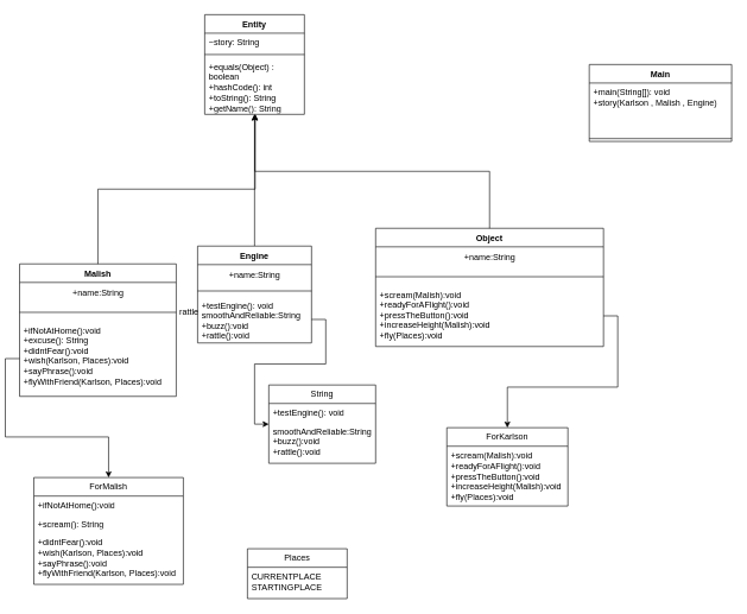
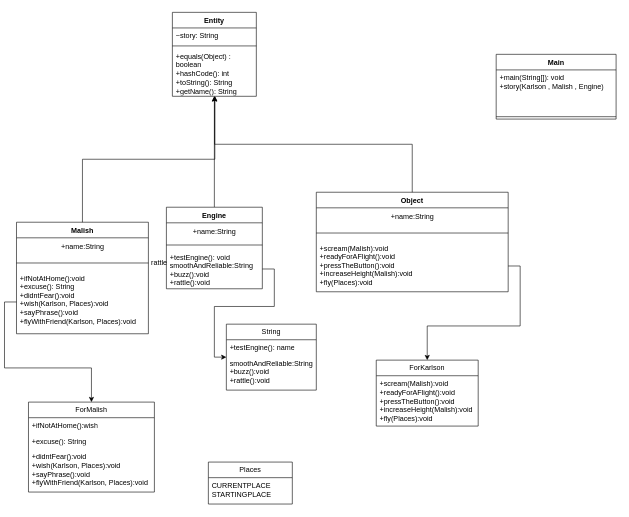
  <mxCell id="0" />
  <mxCell id="1" parent="0" />
  <mxCell id="2" value="Entity" style="swimlane;fontStyle=1;align=center;verticalAlign=top;childLayout=stackLayout;horizontal=1;startSize=26;horizontalStack=0;resizeParent=1;resizeParentMax=0;resizeLast=0;collapsible=1;marginBottom=0;whiteSpace=wrap;html=1;" parent="1" vertex="1"><mxGeometry x="280" y="20" width="140" height="140" as="geometry" /></mxCell>
  <mxCell id="3" value="~story: String" style="text;strokeColor=none;fillColor=none;align=left;verticalAlign=top;spacingLeft=4;spacingRight=4;overflow=hidden;rotatable=0;points=[[0,0.5],[1,0.5]];portConstraint=eastwest;whiteSpace=wrap;html=1;" parent="2" vertex="1"><mxGeometry y="26" width="140" height="26" as="geometry" /></mxCell>
  <mxCell id="4" value="" style="line;strokeWidth=1;fillColor=none;align=left;verticalAlign=middle;spacingTop=-1;spacingLeft=3;spacingRight=3;rotatable=0;labelPosition=right;points=[];portConstraint=eastwest;strokeColor=inherit;" parent="2" vertex="1"><mxGeometry y="52" width="140" height="8" as="geometry" /></mxCell>
  <mxCell id="5" value="+equals(Object) : boolean&lt;br&gt;+hashCode(): int&lt;br&gt;+toString(): String&lt;br&gt;+getName(): String" style="text;strokeColor=none;fillColor=none;align=left;verticalAlign=top;spacingLeft=4;spacingRight=4;overflow=hidden;rotatable=0;points=[[0,0.5],[1,0.5]];portConstraint=eastwest;whiteSpace=wrap;html=1;" parent="2" vertex="1"><mxGeometry y="60" width="140" height="80" as="geometry" /></mxCell>
  <mxCell id="6" value="Malish" style="swimlane;fontStyle=1;align=center;verticalAlign=top;childLayout=stackLayout;horizontal=1;startSize=26;horizontalStack=0;resizeParent=1;resizeParentMax=0;resizeLast=0;collapsible=1;marginBottom=0;whiteSpace=wrap;html=1;" parent="1" vertex="1"><mxGeometry x="20" y="370" width="220" height="186" as="geometry" /></mxCell>
  <mxCell id="7" value="+name:String" style="text;html=1;align=center;verticalAlign=middle;resizable=0;points=[];autosize=1;strokeColor=none;fillColor=none;" vertex="1" parent="6"><mxGeometry y="26" width="220" height="30" as="geometry" /></mxCell>
  <mxCell id="8" value="rattle" style="line;strokeWidth=1;fillColor=none;align=left;verticalAlign=middle;spacingTop=-1;spacingLeft=3;spacingRight=3;rotatable=0;labelPosition=right;points=[];portConstraint=eastwest;strokeColor=inherit;" parent="6" vertex="1"><mxGeometry y="56" width="220" height="24" as="geometry" /></mxCell>
  <mxCell id="9" value="+ifNotAtHome():void&lt;br&gt;+excuse(): String&lt;br&gt;+didntFear():void&lt;br style=&quot;border-color: var(--border-color);&quot;&gt;+wish(Karlson, Places):void&lt;br style=&quot;border-color: var(--border-color);&quot;&gt;+sayPhrase():void&lt;br style=&quot;border-color: var(--border-color);&quot;&gt;+flyWithFriend(Karlson, Places):void" style="text;strokeColor=none;fillColor=none;align=left;verticalAlign=top;spacingLeft=4;spacingRight=4;overflow=hidden;rotatable=0;points=[[0,0.5],[1,0.5]];portConstraint=eastwest;whiteSpace=wrap;html=1;" parent="6" vertex="1"><mxGeometry y="80" width="220" height="106" as="geometry" /></mxCell>
  <mxCell id="10" value="Object" style="swimlane;fontStyle=1;align=center;verticalAlign=top;childLayout=stackLayout;horizontal=1;startSize=26;horizontalStack=0;resizeParent=1;resizeParentMax=0;resizeLast=0;collapsible=1;marginBottom=0;whiteSpace=wrap;html=1;" parent="1" vertex="1"><mxGeometry x="520" y="320" width="320" height="166" as="geometry" /></mxCell>
  <mxCell id="11" value="+name:String" style="text;html=1;align=center;verticalAlign=middle;resizable=0;points=[];autosize=1;strokeColor=none;fillColor=none;" vertex="1" parent="10"><mxGeometry y="26" width="320" height="30" as="geometry" /></mxCell>
  <mxCell id="12" value="" style="line;strokeWidth=1;fillColor=none;align=left;verticalAlign=middle;spacingTop=-1;spacingLeft=3;spacingRight=3;rotatable=0;labelPosition=right;points=[];portConstraint=eastwest;strokeColor=inherit;" parent="10" vertex="1"><mxGeometry y="56" width="320" height="24" as="geometry" /></mxCell>
  <mxCell id="13" value="+scream(Malish):void&lt;br style=&quot;border-color: var(--border-color);&quot;&gt;+readyForAFlight():void&lt;br style=&quot;border-color: var(--border-color);&quot;&gt;+pressTheButton():void&lt;br style=&quot;border-color: var(--border-color);&quot;&gt;+increaseHeight(Malish):void&lt;br style=&quot;border-color: var(--border-color);&quot;&gt;+fly(Places):void" style="text;strokeColor=none;fillColor=none;align=left;verticalAlign=top;spacingLeft=4;spacingRight=4;overflow=hidden;rotatable=0;points=[[0,0.5],[1,0.5]];portConstraint=eastwest;whiteSpace=wrap;html=1;" parent="10" vertex="1"><mxGeometry y="80" width="320" height="86" as="geometry" /></mxCell>
  <mxCell id="14" value="String" style="swimlane;fontStyle=0;childLayout=stackLayout;horizontal=1;startSize=26;fillColor=none;horizontalStack=0;resizeParent=1;resizeParentMax=0;resizeLast=0;collapsible=1;marginBottom=0;whiteSpace=wrap;html=1;" parent="1" vertex="1"><mxGeometry x="370" y="540" width="150" height="110" as="geometry" /></mxCell>
- <mxCell id="15" value="+testEngine(): void" style="text;strokeColor=none;fillColor=none;align=left;verticalAlign=top;spacingLeft=4;spacingRight=4;overflow=hidden;rotatable=0;points=[[0,0.5],[1,0.5]];portConstraint=eastwest;whiteSpace=wrap;html=1;" parent="14" vertex="1"><mxGeometry y="26" width="150" height="26" as="geometry" /></mxCell>
+ <mxCell id="15" value="+testEngine(): name" style="text;strokeColor=none;fillColor=none;align=left;verticalAlign=top;spacingLeft=4;spacingRight=4;overflow=hidden;rotatable=0;points=[[0,0.5],[1,0.5]];portConstraint=eastwest;whiteSpace=wrap;html=1;" parent="14" vertex="1"><mxGeometry y="26" width="150" height="26" as="geometry" /></mxCell>
  <mxCell id="16" value="smoothAndReliable:String&lt;br&gt;+buzz():void&lt;br&gt;+rattle():void" style="text;strokeColor=none;fillColor=none;align=left;verticalAlign=top;spacingLeft=4;spacingRight=4;overflow=hidden;rotatable=0;points=[[0,0.5],[1,0.5]];portConstraint=eastwest;whiteSpace=wrap;html=1;" parent="14" vertex="1"><mxGeometry y="52" width="150" height="58" as="geometry" /></mxCell>
  <mxCell id="17" value="Places" style="swimlane;fontStyle=0;childLayout=stackLayout;horizontal=1;startSize=26;fillColor=none;horizontalStack=0;resizeParent=1;resizeParentMax=0;resizeLast=0;collapsible=1;marginBottom=0;whiteSpace=wrap;html=1;" parent="1" vertex="1"><mxGeometry x="340" y="770" width="140" height="70" as="geometry" /></mxCell>
  <mxCell id="18" value="CURRENTPLACE&lt;br&gt;STARTINGPLACE" style="text;strokeColor=none;fillColor=none;align=left;verticalAlign=top;spacingLeft=4;spacingRight=4;overflow=hidden;rotatable=0;points=[[0,0.5],[1,0.5]];portConstraint=eastwest;whiteSpace=wrap;html=1;" parent="17" vertex="1"><mxGeometry y="26" width="140" height="44" as="geometry" /></mxCell>
  <mxCell id="19" style="edgeStyle=orthogonalEdgeStyle;rounded=0;orthogonalLoop=1;jettySize=auto;html=1;exitX=1;exitY=0.5;exitDx=0;exitDy=0;entryX=0;entryY=0.5;entryDx=0;entryDy=0;" parent="1" source="33" target="14" edge="1"><mxGeometry relative="1" as="geometry" /></mxCell>
  <mxCell id="20" style="edgeStyle=orthogonalEdgeStyle;rounded=0;orthogonalLoop=1;jettySize=auto;html=1;exitX=0.5;exitY=0;exitDx=0;exitDy=0;entryX=0.5;entryY=1;entryDx=0;entryDy=0;entryPerimeter=0;" parent="1" source="30" target="5" edge="1"><mxGeometry relative="1" as="geometry" /></mxCell>
  <mxCell id="21" style="edgeStyle=orthogonalEdgeStyle;rounded=0;orthogonalLoop=1;jettySize=auto;html=1;exitX=0.5;exitY=0;exitDx=0;exitDy=0;entryX=0.506;entryY=1;entryDx=0;entryDy=0;entryPerimeter=0;" parent="1" source="6" target="5" edge="1"><mxGeometry relative="1" as="geometry" /></mxCell>
  <mxCell id="22" style="edgeStyle=orthogonalEdgeStyle;rounded=0;orthogonalLoop=1;jettySize=auto;html=1;exitX=0.5;exitY=0;exitDx=0;exitDy=0;entryX=0.503;entryY=0.993;entryDx=0;entryDy=0;entryPerimeter=0;" parent="1" source="10" target="5" edge="1"><mxGeometry relative="1" as="geometry" /></mxCell>
  <mxCell id="23" value="ForMalish" style="swimlane;fontStyle=0;childLayout=stackLayout;horizontal=1;startSize=26;fillColor=none;horizontalStack=0;resizeParent=1;resizeParentMax=0;resizeLast=0;collapsible=1;marginBottom=0;whiteSpace=wrap;html=1;" parent="1" vertex="1"><mxGeometry x="40" y="670" width="210" height="150" as="geometry" /></mxCell>
- <mxCell id="24" value="+ifNotAtHome():void" style="text;strokeColor=none;fillColor=none;align=left;verticalAlign=top;spacingLeft=4;spacingRight=4;overflow=hidden;rotatable=0;points=[[0,0.5],[1,0.5]];portConstraint=eastwest;whiteSpace=wrap;html=1;" parent="23" vertex="1"><mxGeometry y="26" width="210" height="26" as="geometry" /></mxCell>
- <mxCell id="25" value="+scream(): String" style="text;strokeColor=none;fillColor=none;align=left;verticalAlign=top;spacingLeft=4;spacingRight=4;overflow=hidden;rotatable=0;points=[[0,0.5],[1,0.5]];portConstraint=eastwest;whiteSpace=wrap;html=1;" parent="23" vertex="1"><mxGeometry y="52" width="210" height="26" as="geometry" /></mxCell>
+ <mxCell id="24" value="+ifNotAtHome():wish" style="text;strokeColor=none;fillColor=none;align=left;verticalAlign=top;spacingLeft=4;spacingRight=4;overflow=hidden;rotatable=0;points=[[0,0.5],[1,0.5]];portConstraint=eastwest;whiteSpace=wrap;html=1;" parent="23" vertex="1"><mxGeometry y="26" width="210" height="26" as="geometry" /></mxCell>
+ <mxCell id="25" value="+excuse(): String" style="text;strokeColor=none;fillColor=none;align=left;verticalAlign=top;spacingLeft=4;spacingRight=4;overflow=hidden;rotatable=0;points=[[0,0.5],[1,0.5]];portConstraint=eastwest;whiteSpace=wrap;html=1;" parent="23" vertex="1"><mxGeometry y="52" width="210" height="26" as="geometry" /></mxCell>
  <mxCell id="26" value="+didntFear():void&lt;br&gt;+wish(Karlson, Places):void&lt;br&gt;+sayPhrase():void&lt;br&gt;+flyWithFriend(Karlson, Places):void" style="text;strokeColor=none;fillColor=none;align=left;verticalAlign=top;spacingLeft=4;spacingRight=4;overflow=hidden;rotatable=0;points=[[0,0.5],[1,0.5]];portConstraint=eastwest;whiteSpace=wrap;html=1;" parent="23" vertex="1"><mxGeometry y="78" width="210" height="72" as="geometry" /></mxCell>
  <mxCell id="27" style="edgeStyle=orthogonalEdgeStyle;rounded=0;orthogonalLoop=1;jettySize=auto;html=1;exitX=0;exitY=0.5;exitDx=0;exitDy=0;entryX=0.5;entryY=0;entryDx=0;entryDy=0;" parent="1" source="9" target="23" edge="1"><mxGeometry relative="1" as="geometry" /></mxCell>
  <mxCell id="28" value="ForKarlson" style="swimlane;fontStyle=0;childLayout=stackLayout;horizontal=1;startSize=26;fillColor=none;horizontalStack=0;resizeParent=1;resizeParentMax=0;resizeLast=0;collapsible=1;marginBottom=0;whiteSpace=wrap;html=1;" parent="1" vertex="1"><mxGeometry x="620" y="600" width="170" height="110" as="geometry" /></mxCell>
  <mxCell id="29" value="+scream(Malish):void&lt;br&gt;+readyForAFlight():void&lt;br&gt;+pressTheButton():void&lt;br&gt;+increaseHeight(Malish):void&lt;br&gt;+fly(Places):void" style="text;strokeColor=none;fillColor=none;align=left;verticalAlign=top;spacingLeft=4;spacingRight=4;overflow=hidden;rotatable=0;points=[[0,0.5],[1,0.5]];portConstraint=eastwest;whiteSpace=wrap;html=1;" parent="28" vertex="1"><mxGeometry y="26" width="170" height="84" as="geometry" /></mxCell>
  <mxCell id="30" value="Engine" style="swimlane;fontStyle=1;align=center;verticalAlign=top;childLayout=stackLayout;horizontal=1;startSize=26;horizontalStack=0;resizeParent=1;resizeParentMax=0;resizeLast=0;collapsible=1;marginBottom=0;whiteSpace=wrap;html=1;" parent="1" vertex="1"><mxGeometry x="270" y="345" width="160" height="136" as="geometry" /></mxCell>
  <mxCell id="31" value="+name:String" style="text;html=1;align=center;verticalAlign=middle;resizable=0;points=[];autosize=1;strokeColor=none;fillColor=none;" vertex="1" parent="30"><mxGeometry y="26" width="160" height="30" as="geometry" /></mxCell>
  <mxCell id="32" value="" style="line;strokeWidth=1;fillColor=none;align=left;verticalAlign=middle;spacingTop=-1;spacingLeft=3;spacingRight=3;rotatable=0;labelPosition=right;points=[];portConstraint=eastwest;strokeColor=inherit;" parent="30" vertex="1"><mxGeometry y="56" width="160" height="14" as="geometry" /></mxCell>
  <mxCell id="33" value="+testEngine(): void&lt;br&gt;smoothAndReliable:String&lt;br style=&quot;border-color: var(--border-color);&quot;&gt;+buzz():void&lt;br style=&quot;border-color: var(--border-color);&quot;&gt;+rattle():void" style="text;strokeColor=none;fillColor=none;align=left;verticalAlign=top;spacingLeft=4;spacingRight=4;overflow=hidden;rotatable=0;points=[[0,0.5],[1,0.5]];portConstraint=eastwest;whiteSpace=wrap;html=1;" parent="30" vertex="1"><mxGeometry y="70" width="160" height="66" as="geometry" /></mxCell>
  <mxCell id="34" style="edgeStyle=orthogonalEdgeStyle;rounded=0;orthogonalLoop=1;jettySize=auto;html=1;exitX=1;exitY=0.5;exitDx=0;exitDy=0;entryX=0.5;entryY=0;entryDx=0;entryDy=0;" parent="1" source="13" target="28" edge="1"><mxGeometry relative="1" as="geometry" /></mxCell>
  <mxCell id="35" value="Main" style="swimlane;fontStyle=1;align=center;verticalAlign=top;childLayout=stackLayout;horizontal=1;startSize=26;horizontalStack=0;resizeParent=1;resizeParentMax=0;resizeLast=0;collapsible=1;marginBottom=0;whiteSpace=wrap;html=1;" parent="1" vertex="1"><mxGeometry x="820" y="90" width="200" height="108" as="geometry" /></mxCell>
  <mxCell id="36" value="+main(String[]): void&amp;nbsp;&lt;br&gt;+story(Karlson , Malish , Engine)" style="text;strokeColor=none;fillColor=none;align=left;verticalAlign=top;spacingLeft=4;spacingRight=4;overflow=hidden;rotatable=0;points=[[0,0.5],[1,0.5]];portConstraint=eastwest;whiteSpace=wrap;html=1;" parent="35" vertex="1"><mxGeometry y="26" width="200" height="74" as="geometry" /></mxCell>
  <mxCell id="37" value="" style="line;strokeWidth=1;fillColor=none;align=left;verticalAlign=middle;spacingTop=-1;spacingLeft=3;spacingRight=3;rotatable=0;labelPosition=right;points=[];portConstraint=eastwest;strokeColor=inherit;" parent="35" vertex="1"><mxGeometry y="100" width="200" height="8" as="geometry" /></mxCell>
